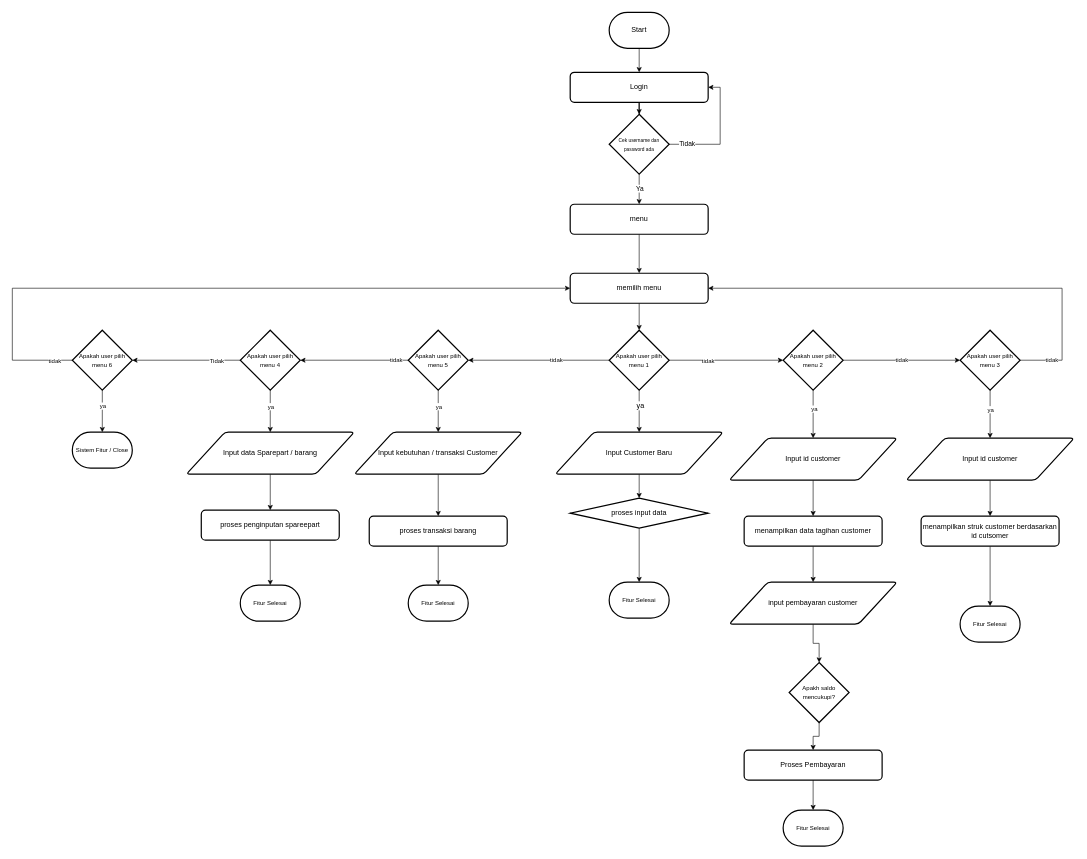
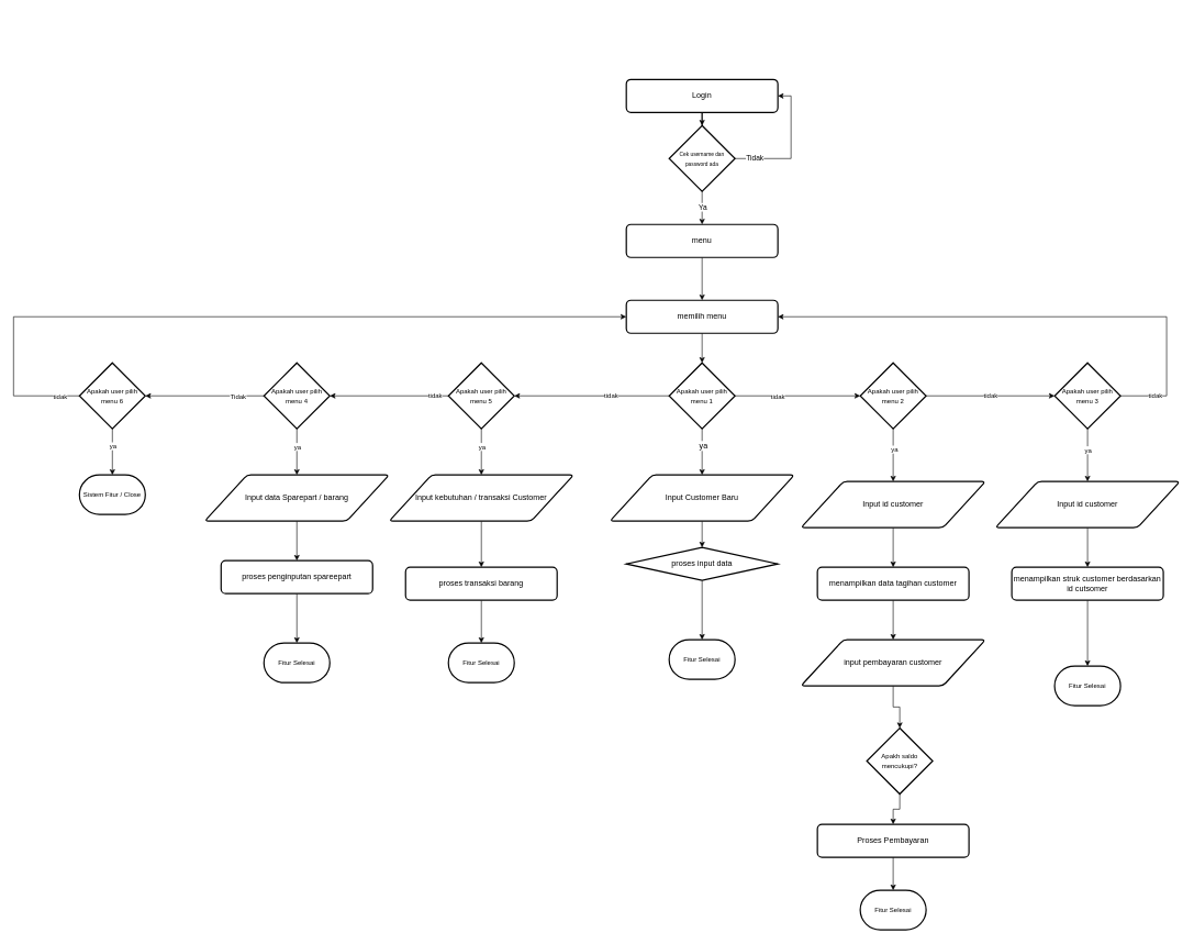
  <mxCell id="0" />
  <mxCell id="1" parent="0" />
- <mxCell id="2" style="edgeStyle=orthogonalEdgeStyle;rounded=0;orthogonalLoop=1;jettySize=auto;html=1;entryX=0.5;entryY=0;entryDx=0;entryDy=0;fontSize=8;" edge="1" parent="1" source="3" target="5"><mxGeometry relative="1" as="geometry" /></mxCell>
- <mxCell id="3" value="Start" style="strokeWidth=2;html=1;shape=mxgraph.flowchart.terminator;whiteSpace=wrap;" vertex="1" parent="1"><mxGeometry x="1015" y="20" width="100" height="60" as="geometry" /></mxCell>
  <mxCell id="4" style="edgeStyle=orthogonalEdgeStyle;rounded=0;orthogonalLoop=1;jettySize=auto;html=1;entryX=0.5;entryY=0;entryDx=0;entryDy=0;entryPerimeter=0;" edge="1" parent="1" source="5" target="12"><mxGeometry relative="1" as="geometry" /></mxCell>
  <mxCell id="5" value="Login" style="rounded=1;whiteSpace=wrap;html=1;absoluteArcSize=1;arcSize=14;strokeWidth=2;" vertex="1" parent="1"><mxGeometry x="950" y="120" width="230" height="50" as="geometry" /></mxCell>
  <mxCell id="6" style="edgeStyle=orthogonalEdgeStyle;rounded=0;orthogonalLoop=1;jettySize=auto;html=1;entryX=0.5;entryY=0;entryDx=0;entryDy=0;fontSize=8;" edge="1" parent="1" source="7" target="14"><mxGeometry relative="1" as="geometry" /></mxCell>
  <mxCell id="7" value="menu" style="rounded=1;whiteSpace=wrap;html=1;absoluteArcSize=1;arcSize=14;strokeWidth=2;" vertex="1" parent="1"><mxGeometry x="950" y="340" width="230" height="50" as="geometry" /></mxCell>
  <mxCell id="8" style="edgeStyle=orthogonalEdgeStyle;rounded=0;orthogonalLoop=1;jettySize=auto;html=1;entryX=0.5;entryY=0;entryDx=0;entryDy=0;" edge="1" parent="1" source="12" target="7"><mxGeometry relative="1" as="geometry" /></mxCell>
  <mxCell id="9" value="Ya" style="edgeLabel;html=1;align=center;verticalAlign=middle;resizable=0;points=[];" vertex="1" connectable="0" parent="8"><mxGeometry x="-0.099" relative="1" as="geometry"><mxPoint as="offset" /></mxGeometry></mxCell>
  <mxCell id="10" style="edgeStyle=orthogonalEdgeStyle;rounded=0;orthogonalLoop=1;jettySize=auto;html=1;entryX=1;entryY=0.5;entryDx=0;entryDy=0;" edge="1" parent="1" source="12" target="5"><mxGeometry relative="1" as="geometry"><Array as="points"><mxPoint x="1200" y="240" /><mxPoint x="1200" y="145" /></Array></mxGeometry></mxCell>
  <mxCell id="11" value="Tidak" style="edgeLabel;html=1;align=center;verticalAlign=middle;resizable=0;points=[];" vertex="1" connectable="0" parent="10"><mxGeometry x="-0.714" y="1" relative="1" as="geometry"><mxPoint as="offset" /></mxGeometry></mxCell>
  <mxCell id="12" value="&lt;font style=&quot;font-size: 8px;&quot;&gt;Cek username dan password ada&lt;/font&gt;" style="strokeWidth=2;html=1;shape=mxgraph.flowchart.decision;whiteSpace=wrap;" vertex="1" parent="1"><mxGeometry x="1015" y="190" width="100" height="100" as="geometry" /></mxCell>
  <mxCell id="13" style="edgeStyle=orthogonalEdgeStyle;rounded=0;orthogonalLoop=1;jettySize=auto;html=1;entryX=0.5;entryY=0;entryDx=0;entryDy=0;entryPerimeter=0;fontSize=12;" edge="1" parent="1" source="14" target="21"><mxGeometry relative="1" as="geometry" /></mxCell>
  <mxCell id="14" value="memilih menu" style="rounded=1;whiteSpace=wrap;html=1;absoluteArcSize=1;arcSize=14;strokeWidth=2;" vertex="1" parent="1"><mxGeometry x="950" y="455" width="230" height="50" as="geometry" /></mxCell>
  <mxCell id="15" style="edgeStyle=orthogonalEdgeStyle;rounded=0;orthogonalLoop=1;jettySize=auto;html=1;entryX=0.5;entryY=0;entryDx=0;entryDy=0;fontSize=12;" edge="1" parent="1" source="21" target="37"><mxGeometry relative="1" as="geometry"><mxPoint x="1065" y="720" as="targetPoint" /></mxGeometry></mxCell>
  <mxCell id="16" value="ya" style="edgeLabel;html=1;align=center;verticalAlign=middle;resizable=0;points=[];fontSize=12;" vertex="1" connectable="0" parent="15"><mxGeometry x="-0.3" y="1" relative="1" as="geometry"><mxPoint as="offset" /></mxGeometry></mxCell>
  <mxCell id="17" style="edgeStyle=orthogonalEdgeStyle;rounded=0;orthogonalLoop=1;jettySize=auto;html=1;entryX=0;entryY=0.5;entryDx=0;entryDy=0;entryPerimeter=0;fontSize=12;" edge="1" parent="1" source="21" target="28"><mxGeometry relative="1" as="geometry" /></mxCell>
  <mxCell id="18" value="tidak" style="edgeLabel;html=1;align=center;verticalAlign=middle;resizable=0;points=[];fontSize=10;" vertex="1" connectable="0" parent="17"><mxGeometry x="-0.329" relative="1" as="geometry"><mxPoint as="offset" /></mxGeometry></mxCell>
  <mxCell id="19" style="edgeStyle=orthogonalEdgeStyle;rounded=0;orthogonalLoop=1;jettySize=auto;html=1;entryX=1;entryY=0.5;entryDx=0;entryDy=0;entryPerimeter=0;fontSize=10;" edge="1" parent="1" source="21" target="44"><mxGeometry relative="1" as="geometry" /></mxCell>
  <mxCell id="20" value="tidak" style="edgeLabel;html=1;align=center;verticalAlign=middle;resizable=0;points=[];fontSize=10;" vertex="1" connectable="0" parent="19"><mxGeometry x="-0.245" y="-2" relative="1" as="geometry"><mxPoint as="offset" /></mxGeometry></mxCell>
  <mxCell id="21" value="&lt;font style=&quot;font-size: 10px;&quot;&gt;Apakah user pilih menu 1&lt;/font&gt;" style="strokeWidth=2;html=1;shape=mxgraph.flowchart.decision;whiteSpace=wrap;" vertex="1" parent="1"><mxGeometry x="1015" y="550" width="100" height="100" as="geometry" /></mxCell>
  <mxCell id="22" style="edgeStyle=orthogonalEdgeStyle;rounded=0;orthogonalLoop=1;jettySize=auto;html=1;entryX=0.5;entryY=0;entryDx=0;entryDy=0;fontSize=12;exitX=0.5;exitY=1;exitDx=0;exitDy=0;" edge="1" parent="1" source="37" target="24"><mxGeometry relative="1" as="geometry"><mxPoint x="1065" y="770" as="sourcePoint" /></mxGeometry></mxCell>
  <mxCell id="23" style="edgeStyle=orthogonalEdgeStyle;rounded=0;orthogonalLoop=1;jettySize=auto;html=1;fontSize=10;" edge="1" parent="1" source="24" target="75"><mxGeometry relative="1" as="geometry" /></mxCell>
  <mxCell id="24" value="proses input data" style="rhombus;whiteSpace=wrap;html=1;absoluteArcSize=1;arcSize=14;strokeWidth=2;" vertex="1" parent="1"><mxGeometry x="950" y="830" width="230" height="50" as="geometry" /></mxCell>
  <mxCell id="25" style="edgeStyle=orthogonalEdgeStyle;rounded=0;orthogonalLoop=1;jettySize=auto;html=1;entryX=0.5;entryY=0;entryDx=0;entryDy=0;fontSize=10;" edge="1" parent="1" source="28" target="34"><mxGeometry relative="1" as="geometry" /></mxCell>
  <mxCell id="26" value="ya" style="edgeLabel;html=1;align=center;verticalAlign=middle;resizable=0;points=[];fontSize=10;" vertex="1" connectable="0" parent="25"><mxGeometry x="-0.241" y="1" relative="1" as="geometry"><mxPoint as="offset" /></mxGeometry></mxCell>
  <mxCell id="27" value="tidak" style="edgeStyle=orthogonalEdgeStyle;rounded=0;orthogonalLoop=1;jettySize=auto;html=1;entryX=0;entryY=0.5;entryDx=0;entryDy=0;entryPerimeter=0;fontSize=10;" edge="1" parent="1" source="28" target="53"><mxGeometry relative="1" as="geometry" /></mxCell>
  <mxCell id="28" value="&lt;font style=&quot;font-size: 10px;&quot;&gt;Apakah user pilih menu 2&lt;/font&gt;" style="strokeWidth=2;html=1;shape=mxgraph.flowchart.decision;whiteSpace=wrap;" vertex="1" parent="1"><mxGeometry x="1305" y="550" width="100" height="100" as="geometry" /></mxCell>
  <mxCell id="29" style="edgeStyle=orthogonalEdgeStyle;rounded=0;orthogonalLoop=1;jettySize=auto;html=1;entryX=0.5;entryY=0;entryDx=0;entryDy=0;fontSize=10;" edge="1" parent="1" source="30" target="36"><mxGeometry relative="1" as="geometry" /></mxCell>
  <mxCell id="30" value="menampilkan data tagihan customer" style="rounded=1;whiteSpace=wrap;html=1;absoluteArcSize=1;arcSize=14;strokeWidth=2;" vertex="1" parent="1"><mxGeometry x="1240" y="860" width="230" height="50" as="geometry" /></mxCell>
  <mxCell id="31" style="edgeStyle=orthogonalEdgeStyle;rounded=0;orthogonalLoop=1;jettySize=auto;html=1;entryX=0.5;entryY=0;entryDx=0;entryDy=0;fontSize=10;" edge="1" parent="1" source="32" target="39"><mxGeometry relative="1" as="geometry" /></mxCell>
  <mxCell id="32" value="&lt;span style=&quot;font-size: 10px;&quot;&gt;Apakh saldo mencukupi?&lt;/span&gt;" style="strokeWidth=2;html=1;shape=mxgraph.flowchart.decision;whiteSpace=wrap;" vertex="1" parent="1"><mxGeometry x="1315" y="1104" width="100" height="100" as="geometry" /></mxCell>
  <mxCell id="33" style="edgeStyle=orthogonalEdgeStyle;rounded=0;orthogonalLoop=1;jettySize=auto;html=1;entryX=0.5;entryY=0;entryDx=0;entryDy=0;fontSize=10;" edge="1" parent="1" source="34" target="30"><mxGeometry relative="1" as="geometry" /></mxCell>
  <mxCell id="34" value="&lt;span style=&quot;font-size: 12px;&quot;&gt;Input id customer&lt;/span&gt;" style="shape=parallelogram;html=1;strokeWidth=2;perimeter=parallelogramPerimeter;whiteSpace=wrap;rounded=1;arcSize=12;size=0.23;fontSize=10;" vertex="1" parent="1"><mxGeometry x="1215" y="730" width="280" height="70" as="geometry" /></mxCell>
  <mxCell id="35" style="edgeStyle=orthogonalEdgeStyle;rounded=0;orthogonalLoop=1;jettySize=auto;html=1;entryX=0.5;entryY=0;entryDx=0;entryDy=0;entryPerimeter=0;fontSize=10;" edge="1" parent="1" source="36" target="32"><mxGeometry relative="1" as="geometry" /></mxCell>
  <mxCell id="36" value="&lt;span style=&quot;font-size: 12px;&quot;&gt;input pembayaran customer&lt;/span&gt;" style="shape=parallelogram;html=1;strokeWidth=2;perimeter=parallelogramPerimeter;whiteSpace=wrap;rounded=1;arcSize=12;size=0.23;fontSize=10;" vertex="1" parent="1"><mxGeometry x="1215" y="970" width="280" height="70" as="geometry" /></mxCell>
  <mxCell id="37" value="&lt;span style=&quot;font-size: 12px;&quot;&gt;Input Customer Baru&lt;/span&gt;" style="shape=parallelogram;html=1;strokeWidth=2;perimeter=parallelogramPerimeter;whiteSpace=wrap;rounded=1;arcSize=12;size=0.23;fontSize=10;" vertex="1" parent="1"><mxGeometry x="925" y="720" width="280" height="70" as="geometry" /></mxCell>
  <mxCell id="38" style="edgeStyle=orthogonalEdgeStyle;rounded=0;orthogonalLoop=1;jettySize=auto;html=1;entryX=0.5;entryY=0;entryDx=0;entryDy=0;entryPerimeter=0;fontSize=10;" edge="1" parent="1" source="39" target="76"><mxGeometry relative="1" as="geometry" /></mxCell>
  <mxCell id="39" value="Proses Pembayaran" style="rounded=1;whiteSpace=wrap;html=1;absoluteArcSize=1;arcSize=14;strokeWidth=2;" vertex="1" parent="1"><mxGeometry x="1240" y="1250" width="230" height="50" as="geometry" /></mxCell>
  <mxCell id="40" style="edgeStyle=orthogonalEdgeStyle;rounded=0;orthogonalLoop=1;jettySize=auto;html=1;entryX=0.5;entryY=0;entryDx=0;entryDy=0;fontSize=10;" edge="1" parent="1" source="44" target="46"><mxGeometry relative="1" as="geometry" /></mxCell>
  <mxCell id="41" value="ya" style="edgeLabel;html=1;align=center;verticalAlign=middle;resizable=0;points=[];fontSize=10;" vertex="1" connectable="0" parent="40"><mxGeometry x="-0.263" relative="1" as="geometry"><mxPoint as="offset" /></mxGeometry></mxCell>
  <mxCell id="42" style="edgeStyle=orthogonalEdgeStyle;rounded=0;orthogonalLoop=1;jettySize=auto;html=1;entryX=1;entryY=0.5;entryDx=0;entryDy=0;entryPerimeter=0;fontSize=10;" edge="1" parent="1" source="44" target="62"><mxGeometry relative="1" as="geometry" /></mxCell>
  <mxCell id="43" value="tidak" style="edgeLabel;html=1;align=center;verticalAlign=middle;resizable=0;points=[];fontSize=10;" vertex="1" connectable="0" parent="42"><mxGeometry x="-0.764" y="-2" relative="1" as="geometry"><mxPoint as="offset" /></mxGeometry></mxCell>
  <mxCell id="44" value="&lt;font style=&quot;font-size: 10px;&quot;&gt;Apakah user pilih menu 5&lt;/font&gt;" style="strokeWidth=2;html=1;shape=mxgraph.flowchart.decision;whiteSpace=wrap;" vertex="1" parent="1"><mxGeometry x="680" y="550" width="100" height="100" as="geometry" /></mxCell>
  <mxCell id="45" style="edgeStyle=orthogonalEdgeStyle;rounded=0;orthogonalLoop=1;jettySize=auto;html=1;entryX=0.5;entryY=0;entryDx=0;entryDy=0;fontSize=10;" edge="1" parent="1" source="46" target="48"><mxGeometry relative="1" as="geometry" /></mxCell>
  <mxCell id="46" value="&lt;span style=&quot;font-size: 12px;&quot;&gt;Input kebutuhan / transaksi Customer&lt;/span&gt;" style="shape=parallelogram;html=1;strokeWidth=2;perimeter=parallelogramPerimeter;whiteSpace=wrap;rounded=1;arcSize=12;size=0.23;fontSize=10;" vertex="1" parent="1"><mxGeometry x="590" y="720" width="280" height="70" as="geometry" /></mxCell>
  <mxCell id="47" style="edgeStyle=orthogonalEdgeStyle;rounded=0;orthogonalLoop=1;jettySize=auto;html=1;entryX=0.5;entryY=0;entryDx=0;entryDy=0;entryPerimeter=0;fontSize=10;" edge="1" parent="1" source="48" target="74"><mxGeometry relative="1" as="geometry" /></mxCell>
  <mxCell id="48" value="proses transaksi barang" style="rounded=1;whiteSpace=wrap;html=1;absoluteArcSize=1;arcSize=14;strokeWidth=2;" vertex="1" parent="1"><mxGeometry x="615" y="860" width="230" height="50" as="geometry" /></mxCell>
  <mxCell id="49" style="edgeStyle=orthogonalEdgeStyle;rounded=0;orthogonalLoop=1;jettySize=auto;html=1;entryX=0.5;entryY=0;entryDx=0;entryDy=0;fontSize=10;" edge="1" parent="1" source="53" target="55"><mxGeometry relative="1" as="geometry" /></mxCell>
  <mxCell id="50" value="ya" style="edgeLabel;html=1;align=center;verticalAlign=middle;resizable=0;points=[];fontSize=10;" vertex="1" connectable="0" parent="49"><mxGeometry x="-0.217" relative="1" as="geometry"><mxPoint as="offset" /></mxGeometry></mxCell>
  <mxCell id="51" style="edgeStyle=orthogonalEdgeStyle;rounded=0;orthogonalLoop=1;jettySize=auto;html=1;entryX=1;entryY=0.5;entryDx=0;entryDy=0;fontSize=10;" edge="1" parent="1" source="53" target="14"><mxGeometry relative="1" as="geometry"><Array as="points"><mxPoint x="1770" y="600" /><mxPoint x="1770" y="480" /></Array></mxGeometry></mxCell>
  <mxCell id="52" value="tidak" style="edgeLabel;html=1;align=center;verticalAlign=middle;resizable=0;points=[];fontSize=10;" vertex="1" connectable="0" parent="51"><mxGeometry x="-0.867" y="1" relative="1" as="geometry"><mxPoint as="offset" /></mxGeometry></mxCell>
  <mxCell id="53" value="&lt;font style=&quot;font-size: 10px;&quot;&gt;Apakah user pilih menu 3&lt;/font&gt;" style="strokeWidth=2;html=1;shape=mxgraph.flowchart.decision;whiteSpace=wrap;" vertex="1" parent="1"><mxGeometry x="1600" y="550" width="100" height="100" as="geometry" /></mxCell>
  <mxCell id="54" style="edgeStyle=orthogonalEdgeStyle;rounded=0;orthogonalLoop=1;jettySize=auto;html=1;entryX=0.5;entryY=0;entryDx=0;entryDy=0;fontSize=10;" edge="1" parent="1" source="55" target="57"><mxGeometry relative="1" as="geometry" /></mxCell>
  <mxCell id="55" value="&lt;span style=&quot;font-size: 12px;&quot;&gt;Input id customer&lt;/span&gt;" style="shape=parallelogram;html=1;strokeWidth=2;perimeter=parallelogramPerimeter;whiteSpace=wrap;rounded=1;arcSize=12;size=0.23;fontSize=10;" vertex="1" parent="1"><mxGeometry x="1510" y="730" width="280" height="70" as="geometry" /></mxCell>
  <mxCell id="56" style="edgeStyle=orthogonalEdgeStyle;rounded=0;orthogonalLoop=1;jettySize=auto;html=1;fontSize=10;" edge="1" parent="1" source="57" target="77"><mxGeometry relative="1" as="geometry" /></mxCell>
  <mxCell id="57" value="menampilkan struk customer berdasarkan id cutsomer" style="rounded=1;whiteSpace=wrap;html=1;absoluteArcSize=1;arcSize=14;strokeWidth=2;" vertex="1" parent="1"><mxGeometry x="1535" y="860" width="230" height="50" as="geometry" /></mxCell>
  <mxCell id="58" style="edgeStyle=orthogonalEdgeStyle;rounded=0;orthogonalLoop=1;jettySize=auto;html=1;entryX=0.5;entryY=0;entryDx=0;entryDy=0;fontSize=10;" edge="1" parent="1" source="62" target="64"><mxGeometry relative="1" as="geometry" /></mxCell>
  <mxCell id="59" value="ya" style="edgeLabel;html=1;align=center;verticalAlign=middle;resizable=0;points=[];fontSize=10;" vertex="1" connectable="0" parent="58"><mxGeometry x="-0.258" relative="1" as="geometry"><mxPoint as="offset" /></mxGeometry></mxCell>
  <mxCell id="60" style="edgeStyle=orthogonalEdgeStyle;rounded=0;orthogonalLoop=1;jettySize=auto;html=1;entryX=1;entryY=0.5;entryDx=0;entryDy=0;entryPerimeter=0;fontSize=10;" edge="1" parent="1" source="62" target="71"><mxGeometry relative="1" as="geometry" /></mxCell>
  <mxCell id="61" value="Tidak" style="edgeLabel;html=1;align=center;verticalAlign=middle;resizable=0;points=[];fontSize=10;" vertex="1" connectable="0" parent="60"><mxGeometry x="0.289" y="1" relative="1" as="geometry"><mxPoint x="76" y="-1" as="offset" /></mxGeometry></mxCell>
  <mxCell id="62" value="&lt;font style=&quot;font-size: 10px;&quot;&gt;Apakah user pilih menu 4&lt;/font&gt;" style="strokeWidth=2;html=1;shape=mxgraph.flowchart.decision;whiteSpace=wrap;" vertex="1" parent="1"><mxGeometry x="400" y="550" width="100" height="100" as="geometry" /></mxCell>
  <mxCell id="63" style="edgeStyle=orthogonalEdgeStyle;rounded=0;orthogonalLoop=1;jettySize=auto;html=1;fontSize=10;" edge="1" parent="1" source="64" target="66"><mxGeometry relative="1" as="geometry" /></mxCell>
  <mxCell id="64" value="&lt;span style=&quot;font-size: 12px;&quot;&gt;Input data Sparepart / barang&lt;/span&gt;" style="shape=parallelogram;html=1;strokeWidth=2;perimeter=parallelogramPerimeter;whiteSpace=wrap;rounded=1;arcSize=12;size=0.23;fontSize=10;" vertex="1" parent="1"><mxGeometry x="310" y="720" width="280" height="70" as="geometry" /></mxCell>
  <mxCell id="65" style="edgeStyle=orthogonalEdgeStyle;rounded=0;orthogonalLoop=1;jettySize=auto;html=1;entryX=0.5;entryY=0;entryDx=0;entryDy=0;entryPerimeter=0;fontSize=10;" edge="1" parent="1" source="66" target="73"><mxGeometry relative="1" as="geometry" /></mxCell>
  <mxCell id="66" value="proses penginputan spareepart" style="rounded=1;whiteSpace=wrap;html=1;absoluteArcSize=1;arcSize=14;strokeWidth=2;" vertex="1" parent="1"><mxGeometry x="335" y="850" width="230" height="50" as="geometry" /></mxCell>
  <mxCell id="67" style="edgeStyle=orthogonalEdgeStyle;rounded=0;orthogonalLoop=1;jettySize=auto;html=1;entryX=0.5;entryY=0;entryDx=0;entryDy=0;entryPerimeter=0;fontSize=10;" edge="1" parent="1" source="71" target="72"><mxGeometry relative="1" as="geometry" /></mxCell>
  <mxCell id="68" value="ya" style="edgeLabel;html=1;align=center;verticalAlign=middle;resizable=0;points=[];fontSize=10;" vertex="1" connectable="0" parent="67"><mxGeometry x="-0.286" relative="1" as="geometry"><mxPoint as="offset" /></mxGeometry></mxCell>
  <mxCell id="69" style="edgeStyle=orthogonalEdgeStyle;rounded=0;orthogonalLoop=1;jettySize=auto;html=1;entryX=0;entryY=0.5;entryDx=0;entryDy=0;fontSize=10;" edge="1" parent="1" source="71" target="14"><mxGeometry relative="1" as="geometry"><Array as="points"><mxPoint x="20" y="600" /><mxPoint x="20" y="480" /></Array></mxGeometry></mxCell>
  <mxCell id="70" value="tidak" style="edgeLabel;html=1;align=center;verticalAlign=middle;resizable=0;points=[];fontSize=10;" vertex="1" connectable="0" parent="69"><mxGeometry x="-0.856" y="-3" relative="1" as="geometry"><mxPoint x="53" y="3" as="offset" /></mxGeometry></mxCell>
  <mxCell id="71" value="&lt;font style=&quot;font-size: 10px;&quot;&gt;Apakah user pilih menu 6&lt;/font&gt;" style="strokeWidth=2;html=1;shape=mxgraph.flowchart.decision;whiteSpace=wrap;" vertex="1" parent="1"><mxGeometry x="120" y="550" width="100" height="100" as="geometry" /></mxCell>
  <mxCell id="72" value="Sistem Fitur / Close" style="strokeWidth=2;html=1;shape=mxgraph.flowchart.terminator;whiteSpace=wrap;fontSize=10;" vertex="1" parent="1"><mxGeometry x="120" y="720" width="100" height="60" as="geometry" /></mxCell>
  <mxCell id="73" value="Fitur Selesai" style="strokeWidth=2;html=1;shape=mxgraph.flowchart.terminator;whiteSpace=wrap;fontSize=10;" vertex="1" parent="1"><mxGeometry x="400" y="975" width="100" height="60" as="geometry" /></mxCell>
  <mxCell id="74" value="Fitur Selesai" style="strokeWidth=2;html=1;shape=mxgraph.flowchart.terminator;whiteSpace=wrap;fontSize=10;" vertex="1" parent="1"><mxGeometry x="680" y="975" width="100" height="60" as="geometry" /></mxCell>
  <mxCell id="75" value="Fitur Selesai" style="strokeWidth=2;html=1;shape=mxgraph.flowchart.terminator;whiteSpace=wrap;fontSize=10;" vertex="1" parent="1"><mxGeometry x="1015" y="970" width="100" height="60" as="geometry" /></mxCell>
  <mxCell id="76" value="Fitur Selesai" style="strokeWidth=2;html=1;shape=mxgraph.flowchart.terminator;whiteSpace=wrap;fontSize=10;" vertex="1" parent="1"><mxGeometry x="1305" y="1350" width="100" height="60" as="geometry" /></mxCell>
  <mxCell id="77" value="Fitur Selesai" style="strokeWidth=2;html=1;shape=mxgraph.flowchart.terminator;whiteSpace=wrap;fontSize=10;" vertex="1" parent="1"><mxGeometry x="1600" y="1010" width="100" height="60" as="geometry" /></mxCell>
